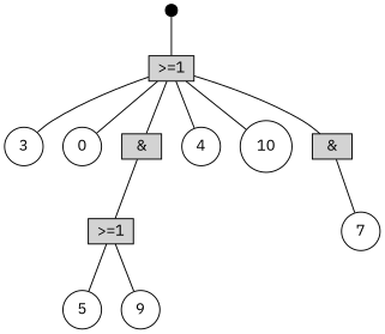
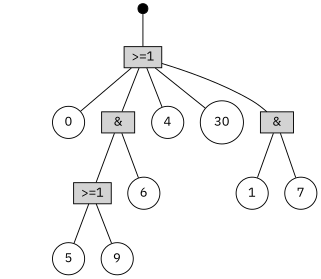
  digraph {
    fontname="IBM Plex Sans"
    node [fontname="IBM Plex Sans" shape=circle]
    edge [dir=none fontname="IBM Plex Sans" style=filled]
    n1 [label=TOP shape=point style=filled width=0.15]
    n2 [height=0.25 label=">=1" shape=box style=filled width=0.5]
-   n3 [height=0.25 label=3 width=0.25]
    n4 [height=0.25 label=0 width=0.25]
    n5 [height=0.25 label="&" shape=box style=filled width=0.5]
    n6 [height=0.25 label=4 width=0.25]
-   n7 [height=0.25 label=10 width=0.25]
+   n7 [height=0.25 label=30 width=0.25]
    n8 [height=0.25 label="&" shape=box style=filled width=0.5]
    n9 [height=0.25 label=">=1" shape=box style=filled width=0.5]
+   n10 [height=0.25 label=6 width=0.25]
+   n11 [height=0.25 label=1 width=0.25]
    n12 [height=0.25 label=7 width=0.25]
    n13 [height=0.25 label=5 width=0.25]
    n14 [height=0.25 label=9 width=0.25]
    n1 -> n2
-   n2 -> n3
    n2 -> n4
    n2 -> n5
    n2 -> n6
    n2 -> n7
    n2 -> n8
    n5 -> n9
+   n5 -> n10
+   n8 -> n11
    n8 -> n12
    n9 -> n13
    n9 -> n14
  }
